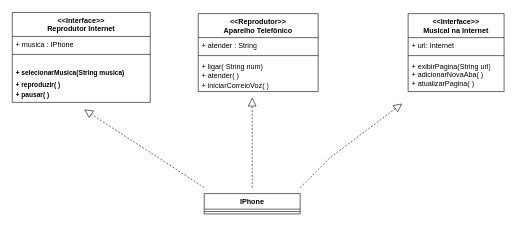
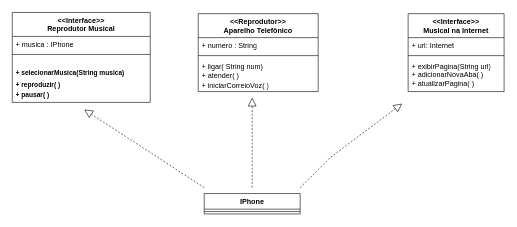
  <mxCell id="0" />
  <mxCell id="1" parent="0" />
  <mxCell id="2" value="&lt;font style=&quot;vertical-align: inherit;&quot;&gt;&lt;font style=&quot;vertical-align: inherit;&quot;&gt;IPhone&lt;/font&gt;&lt;/font&gt;" style="swimlane;fontStyle=1;align=center;verticalAlign=top;childLayout=stackLayout;horizontal=1;startSize=26;horizontalStack=0;resizeParent=1;resizeParentMax=0;resizeLast=0;collapsible=1;marginBottom=0;whiteSpace=wrap;html=1;" vertex="1" parent="1"><mxGeometry x="340" y="322" width="160" height="34" as="geometry"><mxRectangle x="330" y="360" width="80" height="30" as="alternateBounds" /></mxGeometry></mxCell>
  <mxCell id="3" value="" style="line;strokeWidth=1;fillColor=none;align=left;verticalAlign=middle;spacingTop=-1;spacingLeft=3;spacingRight=3;rotatable=0;labelPosition=right;points=[];portConstraint=eastwest;strokeColor=inherit;" vertex="1" parent="2"><mxGeometry y="26" width="160" height="8" as="geometry" /></mxCell>
  <mxCell id="4" value="&lt;font style=&quot;vertical-align: inherit;&quot;&gt;&lt;font style=&quot;vertical-align: inherit;&quot;&gt;&lt;font style=&quot;vertical-align: inherit;&quot;&gt;&lt;font style=&quot;vertical-align: inherit;&quot;&gt;&lt;font style=&quot;vertical-align: inherit;&quot;&gt;&lt;font style=&quot;vertical-align: inherit;&quot;&gt;&lt;font style=&quot;vertical-align: inherit;&quot;&gt;&lt;font style=&quot;vertical-align: inherit;&quot;&gt;&lt;font style=&quot;vertical-align: inherit;&quot;&gt;&lt;font style=&quot;vertical-align: inherit;&quot;&gt;&lt;font style=&quot;vertical-align: inherit;&quot;&gt;&lt;font style=&quot;vertical-align: inherit;&quot;&gt;&lt;font style=&quot;vertical-align: inherit;&quot;&gt;&lt;font style=&quot;vertical-align: inherit;&quot;&gt;&amp;lt;&amp;lt;Interface&amp;gt;&amp;gt;&lt;/font&gt;&lt;/font&gt;&lt;/font&gt;&lt;/font&gt;&lt;/font&gt;&lt;/font&gt;&lt;/font&gt;&lt;/font&gt;&lt;/font&gt;&lt;/font&gt;&lt;/font&gt;&lt;/font&gt;&lt;/font&gt;&lt;/font&gt;&lt;div&gt;&lt;font style=&quot;vertical-align: inherit;&quot;&gt;&lt;font style=&quot;vertical-align: inherit;&quot;&gt;&lt;font style=&quot;vertical-align: inherit;&quot;&gt;&lt;font style=&quot;vertical-align: inherit;&quot;&gt;Musical na Internet&lt;/font&gt;&lt;/font&gt;&lt;/font&gt;&lt;/font&gt;&lt;/div&gt;" style="swimlane;fontStyle=1;align=center;verticalAlign=top;childLayout=stackLayout;horizontal=1;startSize=40;horizontalStack=0;resizeParent=1;resizeParentMax=0;resizeLast=0;collapsible=1;marginBottom=0;whiteSpace=wrap;html=1;" vertex="1" parent="1"><mxGeometry x="680" y="22" width="160" height="130" as="geometry" /></mxCell>
  <mxCell id="5" value="&lt;font style=&quot;vertical-align: inherit;&quot;&gt;&lt;font style=&quot;vertical-align: inherit;&quot;&gt;+ url: Internet&lt;/font&gt;&lt;/font&gt;" style="text;strokeColor=none;fillColor=none;align=left;verticalAlign=top;spacingLeft=4;spacingRight=4;overflow=hidden;rotatable=0;points=[[0,0.5],[1,0.5]];portConstraint=eastwest;whiteSpace=wrap;html=1;" vertex="1" parent="4"><mxGeometry y="40" width="160" height="26" as="geometry" /></mxCell>
  <mxCell id="6" value="" style="line;strokeWidth=1;fillColor=none;align=left;verticalAlign=middle;spacingTop=-1;spacingLeft=3;spacingRight=3;rotatable=0;labelPosition=right;points=[];portConstraint=eastwest;strokeColor=inherit;" vertex="1" parent="4"><mxGeometry y="66" width="160" height="8" as="geometry" /></mxCell>
  <mxCell id="7" value="&lt;font style=&quot;vertical-align: inherit;&quot;&gt;&lt;font style=&quot;vertical-align: inherit;&quot;&gt;&lt;font style=&quot;vertical-align: inherit;&quot;&gt;&lt;font style=&quot;vertical-align: inherit;&quot;&gt;&lt;font style=&quot;vertical-align: inherit;&quot;&gt;&lt;font style=&quot;vertical-align: inherit;&quot;&gt;&lt;font style=&quot;vertical-align: inherit;&quot;&gt;&lt;font style=&quot;vertical-align: inherit;&quot;&gt;&lt;font style=&quot;vertical-align: inherit;&quot;&gt;&lt;font style=&quot;vertical-align: inherit;&quot;&gt;+ exibirPagina(String url)&lt;/font&gt;&lt;/font&gt;&lt;/font&gt;&lt;/font&gt;&lt;/font&gt;&lt;/font&gt;&lt;/font&gt;&lt;/font&gt;&lt;/font&gt;&lt;/font&gt;&lt;div&gt;&lt;font style=&quot;vertical-align: inherit;&quot;&gt;&lt;font style=&quot;vertical-align: inherit;&quot;&gt;&lt;font style=&quot;vertical-align: inherit;&quot;&gt;&lt;font style=&quot;vertical-align: inherit;&quot;&gt;&lt;font style=&quot;vertical-align: inherit;&quot;&gt;&lt;font style=&quot;vertical-align: inherit;&quot;&gt;&lt;font style=&quot;vertical-align: inherit;&quot;&gt;&lt;font style=&quot;vertical-align: inherit;&quot;&gt;&lt;font style=&quot;vertical-align: inherit;&quot;&gt;&lt;font style=&quot;vertical-align: inherit;&quot;&gt;+ adicionarNovaAba( )&lt;/font&gt;&lt;/font&gt;&lt;/font&gt;&lt;/font&gt;&lt;/font&gt;&lt;/font&gt;&lt;/font&gt;&lt;/font&gt;&lt;/font&gt;&lt;/font&gt;&lt;/div&gt;&lt;div&gt;&lt;font style=&quot;vertical-align: inherit;&quot;&gt;&lt;font style=&quot;vertical-align: inherit;&quot;&gt;&lt;font style=&quot;vertical-align: inherit;&quot;&gt;&lt;font style=&quot;vertical-align: inherit;&quot;&gt;&lt;font style=&quot;vertical-align: inherit;&quot;&gt;&lt;font style=&quot;vertical-align: inherit;&quot;&gt;&lt;font style=&quot;vertical-align: inherit;&quot;&gt;&lt;font style=&quot;vertical-align: inherit;&quot;&gt;&lt;font style=&quot;vertical-align: inherit;&quot;&gt;&lt;font style=&quot;vertical-align: inherit;&quot;&gt;+ atualizarPagina( )&lt;/font&gt;&lt;/font&gt;&lt;/font&gt;&lt;/font&gt;&lt;/font&gt;&lt;/font&gt;&lt;/font&gt;&lt;/font&gt;&lt;/font&gt;&lt;/font&gt;&lt;/div&gt;" style="text;strokeColor=none;fillColor=none;align=left;verticalAlign=top;spacingLeft=4;spacingRight=4;overflow=hidden;rotatable=0;points=[[0,0.5],[1,0.5]];portConstraint=eastwest;whiteSpace=wrap;html=1;" vertex="1" parent="4"><mxGeometry y="74" width="160" height="56" as="geometry" /></mxCell>
- <mxCell id="8" value="&lt;font style=&quot;vertical-align: inherit;&quot;&gt;&lt;font style=&quot;vertical-align: inherit;&quot;&gt;&lt;font style=&quot;vertical-align: inherit;&quot;&gt;&lt;font style=&quot;vertical-align: inherit;&quot;&gt;&lt;font style=&quot;vertical-align: inherit;&quot;&gt;&lt;font style=&quot;vertical-align: inherit;&quot;&gt;&lt;font style=&quot;vertical-align: inherit;&quot;&gt;&lt;font style=&quot;vertical-align: inherit;&quot;&gt;&amp;lt;&amp;lt;Interface&amp;gt;&amp;gt;&lt;/font&gt;&lt;/font&gt;&lt;/font&gt;&lt;/font&gt;&lt;/font&gt;&lt;/font&gt;&lt;/font&gt;&lt;/font&gt;&lt;div&gt;&lt;font style=&quot;vertical-align: inherit;&quot;&gt;&lt;font style=&quot;vertical-align: inherit;&quot;&gt;&lt;font style=&quot;vertical-align: inherit;&quot;&gt;&lt;font style=&quot;vertical-align: inherit;&quot;&gt;&lt;font style=&quot;vertical-align: inherit;&quot;&gt;&lt;font style=&quot;vertical-align: inherit;&quot;&gt;Reprodutor Internet&lt;/font&gt;&lt;/font&gt;&lt;/font&gt;&lt;/font&gt;&lt;/font&gt;&lt;/font&gt;&lt;/div&gt;" style="swimlane;fontStyle=1;align=center;verticalAlign=top;childLayout=stackLayout;horizontal=1;startSize=40;horizontalStack=0;resizeParent=1;resizeParentMax=0;resizeLast=0;collapsible=1;marginBottom=0;whiteSpace=wrap;html=1;" vertex="1" parent="1"><mxGeometry x="20" y="20" width="230" height="150" as="geometry" /></mxCell>
+ <mxCell id="8" value="&lt;font style=&quot;vertical-align: inherit;&quot;&gt;&lt;font style=&quot;vertical-align: inherit;&quot;&gt;&lt;font style=&quot;vertical-align: inherit;&quot;&gt;&lt;font style=&quot;vertical-align: inherit;&quot;&gt;&lt;font style=&quot;vertical-align: inherit;&quot;&gt;&lt;font style=&quot;vertical-align: inherit;&quot;&gt;&lt;font style=&quot;vertical-align: inherit;&quot;&gt;&lt;font style=&quot;vertical-align: inherit;&quot;&gt;&amp;lt;&amp;lt;Interface&amp;gt;&amp;gt;&lt;/font&gt;&lt;/font&gt;&lt;/font&gt;&lt;/font&gt;&lt;/font&gt;&lt;/font&gt;&lt;/font&gt;&lt;/font&gt;&lt;div&gt;&lt;font style=&quot;vertical-align: inherit;&quot;&gt;&lt;font style=&quot;vertical-align: inherit;&quot;&gt;&lt;font style=&quot;vertical-align: inherit;&quot;&gt;&lt;font style=&quot;vertical-align: inherit;&quot;&gt;&lt;font style=&quot;vertical-align: inherit;&quot;&gt;&lt;font style=&quot;vertical-align: inherit;&quot;&gt;Reprodutor Musical&lt;/font&gt;&lt;/font&gt;&lt;/font&gt;&lt;/font&gt;&lt;/font&gt;&lt;/font&gt;&lt;/div&gt;" style="swimlane;fontStyle=1;align=center;verticalAlign=top;childLayout=stackLayout;horizontal=1;startSize=40;horizontalStack=0;resizeParent=1;resizeParentMax=0;resizeLast=0;collapsible=1;marginBottom=0;whiteSpace=wrap;html=1;" vertex="1" parent="1"><mxGeometry x="20" y="20" width="230" height="150" as="geometry" /></mxCell>
  <mxCell id="9" value="&lt;font style=&quot;vertical-align: inherit;&quot;&gt;&lt;font style=&quot;vertical-align: inherit;&quot;&gt;+ musica : IPhone&lt;/font&gt;&lt;/font&gt;" style="text;strokeColor=none;fillColor=none;align=left;verticalAlign=top;spacingLeft=4;spacingRight=4;overflow=hidden;rotatable=0;points=[[0,0.5],[1,0.5]];portConstraint=eastwest;whiteSpace=wrap;html=1;" vertex="1" parent="8"><mxGeometry y="40" width="230" height="20" as="geometry" /></mxCell>
  <mxCell id="10" value="" style="line;strokeWidth=1;fillColor=none;align=left;verticalAlign=middle;spacingTop=-1;spacingLeft=3;spacingRight=3;rotatable=0;labelPosition=right;points=[];portConstraint=eastwest;strokeColor=inherit;" vertex="1" parent="8"><mxGeometry y="60" width="230" height="20" as="geometry" /></mxCell>
  <mxCell id="11" value="&lt;pre style=&quot;font-size: 11px; line-height: 60%;&quot;&gt;&lt;font face=&quot;Helvetica&quot; style=&quot;font-size: 11px;&quot;&gt;&lt;b&gt;+ selecionarMusica(String musica)&lt;/b&gt;&lt;/font&gt;&lt;/pre&gt;&lt;pre style=&quot;font-size: 11px; line-height: 60%;&quot;&gt;&lt;font face=&quot;Helvetica&quot; style=&quot;font-size: 11px;&quot;&gt;&lt;b&gt;+ reproduzir( )&lt;/b&gt;&lt;/font&gt;&lt;/pre&gt;&lt;pre style=&quot;font-size: 11px; line-height: 60%;&quot;&gt;&lt;font face=&quot;Helvetica&quot; style=&quot;font-size: 11px;&quot;&gt;&lt;b&gt;+ pausar( )&lt;/b&gt;&lt;/font&gt;&lt;/pre&gt;" style="text;strokeColor=none;fillColor=none;align=left;verticalAlign=top;spacingLeft=4;spacingRight=4;overflow=hidden;rotatable=0;points=[[0,0.5],[1,0.5]];portConstraint=eastwest;whiteSpace=wrap;html=1;" vertex="1" parent="8"><mxGeometry y="80" width="230" height="70" as="geometry" /></mxCell>
  <mxCell id="12" value="&lt;div&gt;&lt;font style=&quot;vertical-align: inherit;&quot;&gt;&lt;font style=&quot;vertical-align: inherit;&quot;&gt;&lt;font style=&quot;vertical-align: inherit;&quot;&gt;&lt;font style=&quot;vertical-align: inherit;&quot;&gt;&lt;font style=&quot;vertical-align: inherit;&quot;&gt;&lt;font style=&quot;vertical-align: inherit;&quot;&gt;&lt;font style=&quot;vertical-align: inherit;&quot;&gt;&lt;font style=&quot;vertical-align: inherit;&quot;&gt;&lt;font style=&quot;vertical-align: inherit;&quot;&gt;&lt;font style=&quot;vertical-align: inherit;&quot;&gt;&lt;font style=&quot;vertical-align: inherit;&quot;&gt;&lt;font style=&quot;vertical-align: inherit;&quot;&gt;&lt;font style=&quot;vertical-align: inherit;&quot;&gt;&lt;font style=&quot;vertical-align: inherit;&quot;&gt;&lt;font style=&quot;vertical-align: inherit;&quot;&gt;&lt;font style=&quot;vertical-align: inherit;&quot;&gt;&amp;lt;&amp;lt;Reprodutor&amp;gt;&amp;gt;&lt;/font&gt;&lt;/font&gt;&lt;/font&gt;&lt;/font&gt;&lt;/font&gt;&lt;/font&gt;&lt;/font&gt;&lt;/font&gt;&lt;/font&gt;&lt;/font&gt;&lt;/font&gt;&lt;/font&gt;&lt;/font&gt;&lt;/font&gt;&lt;/font&gt;&lt;/font&gt;&lt;/div&gt;&lt;font style=&quot;vertical-align: inherit;&quot;&gt;&lt;font style=&quot;vertical-align: inherit;&quot;&gt;&lt;font style=&quot;vertical-align: inherit;&quot;&gt;&lt;font style=&quot;vertical-align: inherit;&quot;&gt;&lt;font style=&quot;vertical-align: inherit;&quot;&gt;&lt;font style=&quot;vertical-align: inherit;&quot;&gt;Aparelho Telefônico&lt;/font&gt;&lt;/font&gt;&lt;/font&gt;&lt;/font&gt;&lt;/font&gt;&lt;/font&gt;" style="swimlane;fontStyle=1;align=center;verticalAlign=top;childLayout=stackLayout;horizontal=1;startSize=40;horizontalStack=0;resizeParent=1;resizeParentMax=0;resizeLast=0;collapsible=1;marginBottom=0;whiteSpace=wrap;html=1;" vertex="1" parent="1"><mxGeometry x="330" y="22" width="200" height="130" as="geometry"><mxRectangle x="320" y="160" width="100" height="30" as="alternateBounds" /></mxGeometry></mxCell>
- <mxCell id="13" value="&lt;font style=&quot;vertical-align: inherit;&quot;&gt;&lt;font style=&quot;vertical-align: inherit;&quot;&gt;+ atender : String&lt;/font&gt;&lt;/font&gt;" style="text;strokeColor=none;fillColor=none;align=left;verticalAlign=top;spacingLeft=4;spacingRight=4;overflow=hidden;rotatable=0;points=[[0,0.5],[1,0.5]];portConstraint=eastwest;whiteSpace=wrap;html=1;" vertex="1" parent="12"><mxGeometry y="40" width="200" height="26" as="geometry" /></mxCell>
+ <mxCell id="13" value="&lt;font style=&quot;vertical-align: inherit;&quot;&gt;&lt;font style=&quot;vertical-align: inherit;&quot;&gt;+ numero : String&lt;/font&gt;&lt;/font&gt;" style="text;strokeColor=none;fillColor=none;align=left;verticalAlign=top;spacingLeft=4;spacingRight=4;overflow=hidden;rotatable=0;points=[[0,0.5],[1,0.5]];portConstraint=eastwest;whiteSpace=wrap;html=1;" vertex="1" parent="12"><mxGeometry y="40" width="200" height="26" as="geometry" /></mxCell>
  <mxCell id="14" value="" style="line;strokeWidth=1;fillColor=none;align=left;verticalAlign=middle;spacingTop=-1;spacingLeft=3;spacingRight=3;rotatable=0;labelPosition=right;points=[];portConstraint=eastwest;strokeColor=inherit;" vertex="1" parent="12"><mxGeometry y="66" width="200" height="8" as="geometry" /></mxCell>
  <mxCell id="15" value="&lt;font style=&quot;vertical-align: inherit;&quot;&gt;&lt;font style=&quot;vertical-align: inherit;&quot;&gt;&lt;font style=&quot;vertical-align: inherit;&quot;&gt;&lt;font style=&quot;vertical-align: inherit;&quot;&gt;+ ligar( String num)&amp;nbsp;&lt;/font&gt;&lt;/font&gt;&lt;/font&gt;&lt;/font&gt;&lt;div style=&quot;line-height: 140%;&quot;&gt;&lt;font style=&quot;vertical-align: inherit;&quot;&gt;&lt;font style=&quot;vertical-align: inherit;&quot;&gt;&lt;font style=&quot;vertical-align: inherit;&quot;&gt;&lt;font style=&quot;vertical-align: inherit;&quot;&gt;+ atender( )&lt;/font&gt;&lt;/font&gt;&lt;/font&gt;&lt;/font&gt;&lt;/div&gt;&lt;div style=&quot;line-height: 140%;&quot;&gt;&lt;font style=&quot;vertical-align: inherit;&quot;&gt;&lt;font style=&quot;vertical-align: inherit;&quot;&gt;&lt;font style=&quot;vertical-align: inherit;&quot;&gt;&lt;font style=&quot;vertical-align: inherit;&quot;&gt;+ iniciarCorreioVoz( )&lt;/font&gt;&lt;/font&gt;&lt;/font&gt;&lt;/font&gt;&lt;/div&gt;" style="text;strokeColor=none;fillColor=none;align=left;verticalAlign=top;spacingLeft=4;spacingRight=4;overflow=hidden;rotatable=0;points=[[0,0.5],[1,0.5]];portConstraint=eastwest;whiteSpace=wrap;html=1;" vertex="1" parent="12"><mxGeometry y="74" width="200" height="56" as="geometry" /></mxCell>
  <mxCell id="16" value="" style="endArrow=block;dashed=1;endFill=0;endSize=12;html=1;rounded=0;" edge="1" parent="1"><mxGeometry width="160" relative="1" as="geometry"><mxPoint x="340" y="312" as="sourcePoint" /><mxPoint x="140" y="182" as="targetPoint" /></mxGeometry></mxCell>
  <mxCell id="17" value="" style="endArrow=block;dashed=1;endFill=0;endSize=12;html=1;rounded=0;" edge="1" parent="1"><mxGeometry width="160" relative="1" as="geometry"><mxPoint x="500" y="312" as="sourcePoint" /><mxPoint x="670" y="172" as="targetPoint" /><Array as="points"><mxPoint x="550" y="262" /></Array></mxGeometry></mxCell>
  <mxCell id="18" value="" style="endArrow=block;dashed=1;endFill=0;endSize=12;html=1;rounded=0;" edge="1" parent="1"><mxGeometry width="160" relative="1" as="geometry"><mxPoint x="420" y="312" as="sourcePoint" /><mxPoint x="420" y="162" as="targetPoint" /></mxGeometry></mxCell>
